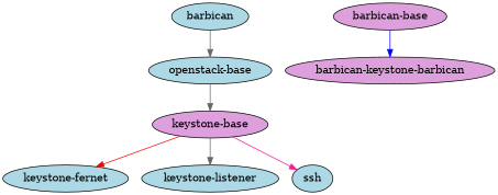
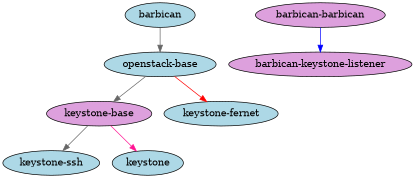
  digraph {
    rankdir=TB
    node [fillcolor=lightblue style=filled]
    edge [color=gray40]
    n1 [label=barbican]
    "openstack-base"
    "keystone-base" [fillcolor=plum]
-   "barbican-base" [fillcolor=plum]
-   "barbican-keystone-listener" [fillcolor=plum label="barbican-keystone-barbican"]
+   "barbican-base" [fillcolor=plum label="barbican-barbican"]
+   "barbican-keystone-listener" [fillcolor=plum]
    "keystone-fernet"
-   "keystone-ssh" [label="keystone-listener"]
-   keystone [label=ssh]
+   "keystone-ssh"
+   keystone
    n1 -> "openstack-base"
    "openstack-base" -> "keystone-base"
-   "keystone-base" -> "keystone-fernet" [color=red]
+   "openstack-base" -> "keystone-fernet" [color=red]
    "keystone-base" -> "keystone-ssh"
    "keystone-base" -> keystone [color=deeppink]
    "barbican-base" -> "barbican-keystone-listener" [color=blue]
  }
